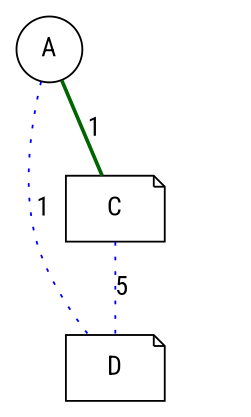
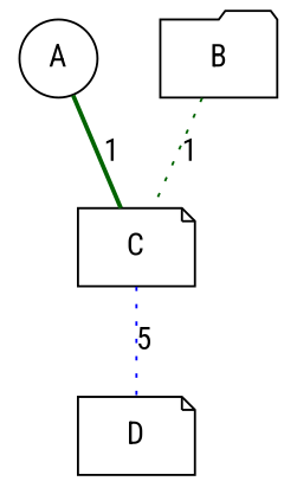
  graph {
    fontname="Roboto Condensed"
    node [fontname="Roboto Condensed" shape=note]
    edge [color=blue fontname="Roboto Condensed" style=dotted]
    A [shape=circle]
    D
    C
-   A -- D [label=1]
+   B [shape=folder]
    A -- C [color=darkgreen label=1 style=bold]
    C -- D [label=5]
+   B -- D [style=invis color=""]
+   B -- C [color=darkgreen label=1]
  }
